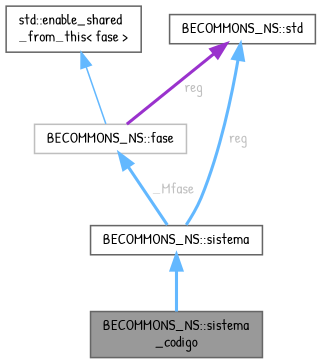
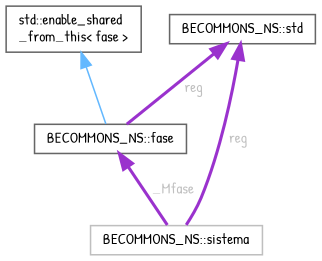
  digraph {
    fontname="Patrick Hand"
    node [color=gray40 fillcolor=white fontname="Patrick Hand" fontsize=10 shape=box style=filled]
    edge [color=darkorchid3 dir=back fontname="Patrick Hand" fontsize=10 labelfontname=Helvetica labelfontsize=10 style=bold fontcolor=grey]
-   n1 [fillcolor=grey60 fontcolor=black height=0.2 label="BECOMMONS_NS::sistema\l_codigo" width=0.4]
-   n2 [height=0.2 label="BECOMMONS_NS::sistema" width=0.4]
-   n3 [color=grey75 height=0.2 label="BECOMMONS_NS::fase" width=0.4]
+   n2 [color=grey75 height=0.2 label="BECOMMONS_NS::sistema" width=0.4]
+   n3 [height=0.2 label="BECOMMONS_NS::fase" width=0.4]
    n4 [height=0.2 label="std::enable_shared\l_from_this\< fase \>" width=0.4]
    n5 [height=0.2 label="BECOMMONS_NS::std" width=0.4]
-   n2 -> n1 [color=steelblue1 fontcolor=""]
-   n3 -> n2 [color=steelblue1 label=" _Mfase"]
+   n3 -> n2 [label=" _Mfase"]
    n4 -> n3 [color=steelblue1 style=solid fontcolor=""]
-   n5 -> n2 [color=steelblue1 label=" reg"]
+   n5 -> n2 [label=" reg"]
    n5 -> n3 [label=" reg"]
  }
